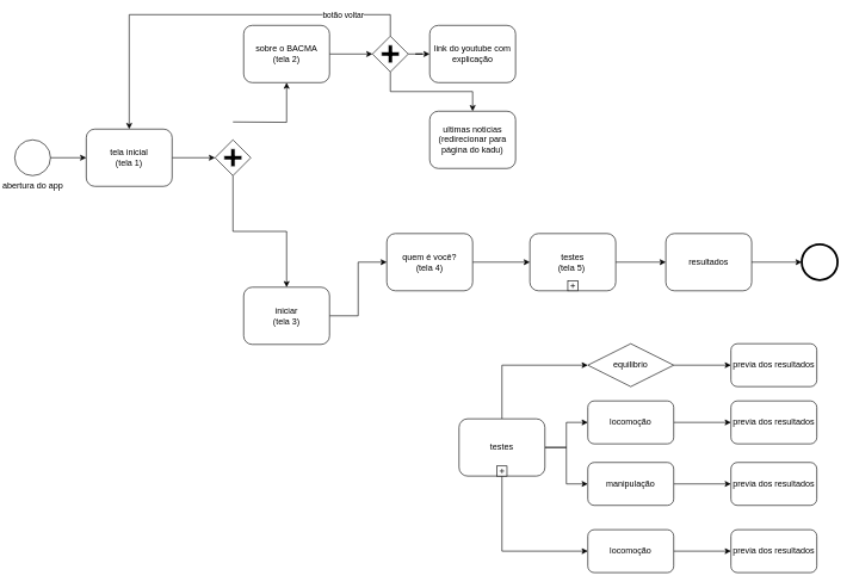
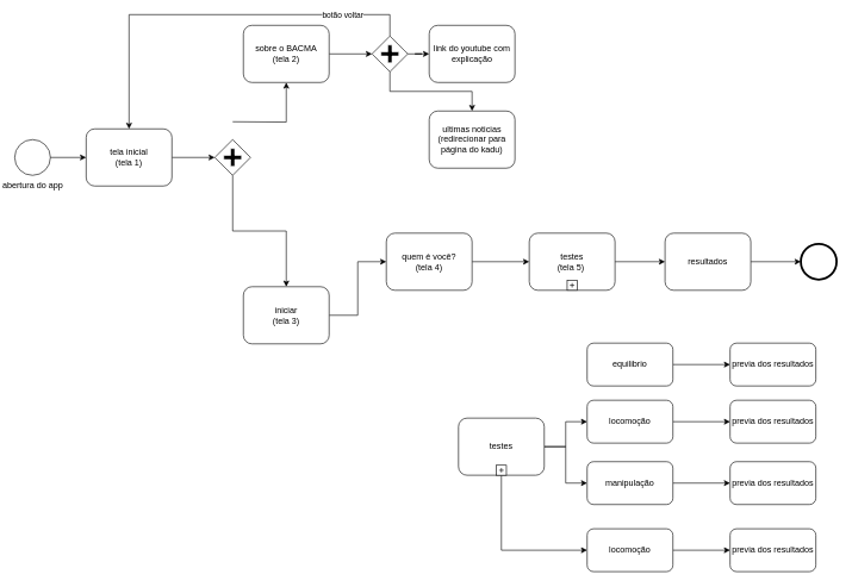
  <mxCell id="0" />
  <mxCell id="1" parent="0" />
  <mxCell id="2" value="abertura do app" style="shape=mxgraph.bpmn.shape;html=1;verticalLabelPosition=bottom;labelBackgroundColor=#ffffff;verticalAlign=top;perimeter=ellipsePerimeter;outline=standard;symbol=general;" parent="1" vertex="1"><mxGeometry x="20" y="195" width="50" height="50" as="geometry" /></mxCell>
  <mxCell id="3" value="" style="edgeStyle=orthogonalEdgeStyle;rounded=0;orthogonalLoop=1;jettySize=auto;html=1;" edge="1" parent="1" source="4" target="11"><mxGeometry relative="1" as="geometry" /></mxCell>
  <mxCell id="4" value="tela inicial&lt;br&gt;(tela 1)" style="shape=ext;rounded=1;html=1;whiteSpace=wrap;" parent="1" vertex="1"><mxGeometry x="120" y="180" width="120" height="80" as="geometry" /></mxCell>
  <mxCell id="5" value="" style="edgeStyle=orthogonalEdgeStyle;rounded=0;orthogonalLoop=1;jettySize=auto;html=1;" edge="1" parent="1" source="6" target="25"><mxGeometry relative="1" as="geometry" /></mxCell>
  <mxCell id="6" value="sobre o BACMA&lt;br&gt;(tela 2)" style="shape=ext;rounded=1;html=1;whiteSpace=wrap;" parent="1" vertex="1"><mxGeometry x="340" y="35" width="120" height="80" as="geometry" /></mxCell>
  <mxCell id="7" value="" style="edgeStyle=orthogonalEdgeStyle;rounded=0;orthogonalLoop=1;jettySize=auto;html=1;" edge="1" parent="1" source="8" target="28"><mxGeometry relative="1" as="geometry" /></mxCell>
  <mxCell id="8" value="iniciar&lt;br&gt;(tela 3)" style="shape=ext;rounded=1;html=1;whiteSpace=wrap;" parent="1" vertex="1"><mxGeometry x="340" y="401" width="120" height="80" as="geometry" /></mxCell>
  <mxCell id="9" style="edgeStyle=orthogonalEdgeStyle;rounded=0;orthogonalLoop=1;jettySize=auto;html=1;entryX=0.5;entryY=0;entryDx=0;entryDy=0;" edge="1" parent="1" source="11" target="8"><mxGeometry relative="1" as="geometry" /></mxCell>
  <mxCell id="10" style="edgeStyle=orthogonalEdgeStyle;rounded=0;orthogonalLoop=1;jettySize=auto;html=1;entryX=0.5;entryY=1;entryDx=0;entryDy=0;" edge="1" parent="1" target="6"><mxGeometry relative="1" as="geometry"><mxPoint x="325" y="170" as="sourcePoint" /></mxGeometry></mxCell>
  <mxCell id="11" value="" style="shape=mxgraph.bpmn.shape;html=1;verticalLabelPosition=bottom;labelBackgroundColor=#ffffff;verticalAlign=top;perimeter=rhombusPerimeter;background=gateway;outline=none;symbol=parallelGw;" parent="1" vertex="1"><mxGeometry x="300" y="195" width="50" height="50" as="geometry" /></mxCell>
  <mxCell id="12" value="" style="shape=mxgraph.bpmn.shape;html=1;verticalLabelPosition=bottom;labelBackgroundColor=#ffffff;verticalAlign=top;perimeter=ellipsePerimeter;outline=end;symbol=general;" parent="1" vertex="1"><mxGeometry x="1120" y="341" width="50" height="50" as="geometry" /></mxCell>
- <mxCell id="13" value="" style="edgeStyle=orthogonalEdgeStyle;rounded=0;orthogonalLoop=1;jettySize=auto;html=1;" edge="1" parent="1" source="17" target="33"><mxGeometry relative="1" as="geometry"><Array as="points"><mxPoint x="701" y="510" /></Array></mxGeometry></mxCell>
  <mxCell id="14" value="" style="edgeStyle=orthogonalEdgeStyle;rounded=0;orthogonalLoop=1;jettySize=auto;html=1;" edge="1" parent="1" source="17" target="35"><mxGeometry relative="1" as="geometry" /></mxCell>
  <mxCell id="15" style="edgeStyle=orthogonalEdgeStyle;rounded=0;orthogonalLoop=1;jettySize=auto;html=1;" edge="1" parent="1" source="17" target="37"><mxGeometry relative="1" as="geometry" /></mxCell>
  <mxCell id="16" style="edgeStyle=orthogonalEdgeStyle;rounded=0;orthogonalLoop=1;jettySize=auto;html=1;entryX=0;entryY=0.5;entryDx=0;entryDy=0;" edge="1" parent="1" source="17" target="39"><mxGeometry relative="1" as="geometry"><Array as="points"><mxPoint x="701" y="770" /></Array></mxGeometry></mxCell>
  <mxCell id="17" value="testes" style="html=1;whiteSpace=wrap;rounded=1;" parent="1" vertex="1"><mxGeometry x="641" y="585" width="120" height="80" as="geometry" /></mxCell>
  <mxCell id="18" value="" style="html=1;shape=plus;" parent="17" vertex="1"><mxGeometry x="0.5" y="1" width="14" height="14" relative="1" as="geometry"><mxPoint x="-7" y="-14" as="offset" /></mxGeometry></mxCell>
  <mxCell id="19" style="edgeStyle=orthogonalEdgeStyle;rounded=0;html=1;jettySize=auto;orthogonalLoop=1;" parent="1" source="2" target="4" edge="1"><mxGeometry relative="1" as="geometry" /></mxCell>
  <mxCell id="20" value="link do youtube com explicação" style="shape=ext;rounded=1;html=1;whiteSpace=wrap;" vertex="1" parent="1"><mxGeometry x="600" y="35" width="120" height="80" as="geometry" /></mxCell>
  <mxCell id="21" style="edgeStyle=orthogonalEdgeStyle;rounded=0;orthogonalLoop=1;jettySize=auto;html=1;exitX=0.5;exitY=1;exitDx=0;exitDy=0;entryX=0.5;entryY=0;entryDx=0;entryDy=0;" edge="1" parent="1" source="25" target="26"><mxGeometry relative="1" as="geometry" /></mxCell>
  <mxCell id="22" style="edgeStyle=orthogonalEdgeStyle;rounded=0;orthogonalLoop=1;jettySize=auto;html=1;exitX=1;exitY=0.5;exitDx=0;exitDy=0;" edge="1" parent="1" source="25" target="20"><mxGeometry relative="1" as="geometry" /></mxCell>
  <mxCell id="23" style="edgeStyle=orthogonalEdgeStyle;rounded=0;orthogonalLoop=1;jettySize=auto;html=1;exitX=0.5;exitY=0;exitDx=0;exitDy=0;entryX=0.5;entryY=0;entryDx=0;entryDy=0;" edge="1" parent="1" source="25" target="4"><mxGeometry relative="1" as="geometry"><Array as="points"><mxPoint x="545" y="20" /><mxPoint x="180" y="20" /></Array></mxGeometry></mxCell>
  <mxCell id="24" value="botão voltar" style="edgeLabel;html=1;align=center;verticalAlign=middle;resizable=0;points=[];" vertex="1" connectable="0" parent="23"><mxGeometry x="-0.652" relative="1" as="geometry"><mxPoint as="offset" /></mxGeometry></mxCell>
  <mxCell id="25" value="" style="shape=mxgraph.bpmn.shape;html=1;verticalLabelPosition=bottom;labelBackgroundColor=#ffffff;verticalAlign=top;perimeter=rhombusPerimeter;background=gateway;outline=none;symbol=parallelGw;" vertex="1" parent="1"><mxGeometry x="520" y="50" width="50" height="50" as="geometry" /></mxCell>
  <mxCell id="26" value="ultimas noticias&lt;br&gt;(redirecionar para página do kadu)" style="shape=ext;rounded=1;html=1;whiteSpace=wrap;" vertex="1" parent="1"><mxGeometry x="600" y="155" width="120" height="80" as="geometry" /></mxCell>
  <mxCell id="27" value="" style="edgeStyle=orthogonalEdgeStyle;rounded=0;orthogonalLoop=1;jettySize=auto;html=1;" edge="1" parent="1" source="28" target="30"><mxGeometry relative="1" as="geometry" /></mxCell>
  <mxCell id="28" value="quem é você?&lt;br&gt;(tela 4)" style="shape=ext;rounded=1;html=1;whiteSpace=wrap;" vertex="1" parent="1"><mxGeometry x="540" y="326" width="120" height="80" as="geometry" /></mxCell>
  <mxCell id="29" value="" style="edgeStyle=orthogonalEdgeStyle;rounded=0;orthogonalLoop=1;jettySize=auto;html=1;" edge="1" parent="1" source="30" target="41"><mxGeometry relative="1" as="geometry" /></mxCell>
  <mxCell id="30" value="testes&lt;br&gt;(tela 5)&amp;nbsp;" style="html=1;whiteSpace=wrap;rounded=1;" vertex="1" parent="1"><mxGeometry x="740" y="326" width="120" height="80" as="geometry" /></mxCell>
  <mxCell id="31" value="" style="html=1;shape=plus;" vertex="1" parent="30"><mxGeometry x="0.5" y="1" width="14" height="14" relative="1" as="geometry"><mxPoint x="-7" y="-14" as="offset" /></mxGeometry></mxCell>
  <mxCell id="32" value="" style="edgeStyle=orthogonalEdgeStyle;rounded=0;orthogonalLoop=1;jettySize=auto;html=1;" edge="1" parent="1" source="33" target="42"><mxGeometry relative="1" as="geometry" /></mxCell>
- <mxCell id="33" value="equilibrio" style="rhombus;whiteSpace=wrap;html=1;" vertex="1" parent="1"><mxGeometry x="821" y="480" width="120" height="60" as="geometry" /></mxCell>
+ <mxCell id="33" value="equilibrio" style="whiteSpace=wrap;html=1;rounded=1;" vertex="1" parent="1"><mxGeometry x="821" y="480" width="120" height="60" as="geometry" /></mxCell>
  <mxCell id="34" value="" style="edgeStyle=orthogonalEdgeStyle;rounded=0;orthogonalLoop=1;jettySize=auto;html=1;" edge="1" parent="1" source="35" target="43"><mxGeometry relative="1" as="geometry" /></mxCell>
  <mxCell id="35" value="locomoção" style="whiteSpace=wrap;html=1;rounded=1;" vertex="1" parent="1"><mxGeometry x="821" y="560" width="120" height="60" as="geometry" /></mxCell>
  <mxCell id="36" value="" style="edgeStyle=orthogonalEdgeStyle;rounded=0;orthogonalLoop=1;jettySize=auto;html=1;" edge="1" parent="1" source="37" target="44"><mxGeometry relative="1" as="geometry" /></mxCell>
  <mxCell id="37" value="manipulação" style="whiteSpace=wrap;html=1;rounded=1;" vertex="1" parent="1"><mxGeometry x="821" y="646" width="120" height="60" as="geometry" /></mxCell>
  <mxCell id="38" value="" style="edgeStyle=orthogonalEdgeStyle;rounded=0;orthogonalLoop=1;jettySize=auto;html=1;" edge="1" parent="1" source="39" target="45"><mxGeometry relative="1" as="geometry" /></mxCell>
  <mxCell id="39" value="locomoção" style="whiteSpace=wrap;html=1;rounded=1;" vertex="1" parent="1"><mxGeometry x="821" y="740" width="120" height="60" as="geometry" /></mxCell>
  <mxCell id="40" value="" style="edgeStyle=orthogonalEdgeStyle;rounded=0;orthogonalLoop=1;jettySize=auto;html=1;" edge="1" parent="1" source="41" target="12"><mxGeometry relative="1" as="geometry" /></mxCell>
  <mxCell id="41" value="resultados" style="shape=ext;rounded=1;html=1;whiteSpace=wrap;" vertex="1" parent="1"><mxGeometry x="930" y="326" width="120" height="80" as="geometry" /></mxCell>
  <mxCell id="42" value="previa dos resultados" style="whiteSpace=wrap;html=1;rounded=1;" vertex="1" parent="1"><mxGeometry x="1021" y="480" width="120" height="60" as="geometry" /></mxCell>
  <mxCell id="43" value="previa dos resultados" style="whiteSpace=wrap;html=1;rounded=1;" vertex="1" parent="1"><mxGeometry x="1021" y="560" width="120" height="60" as="geometry" /></mxCell>
  <mxCell id="44" value="previa dos resultados" style="whiteSpace=wrap;html=1;rounded=1;" vertex="1" parent="1"><mxGeometry x="1021" y="646" width="120" height="60" as="geometry" /></mxCell>
  <mxCell id="45" value="previa dos resultados" style="whiteSpace=wrap;html=1;rounded=1;" vertex="1" parent="1"><mxGeometry x="1021" y="740" width="120" height="60" as="geometry" /></mxCell>
